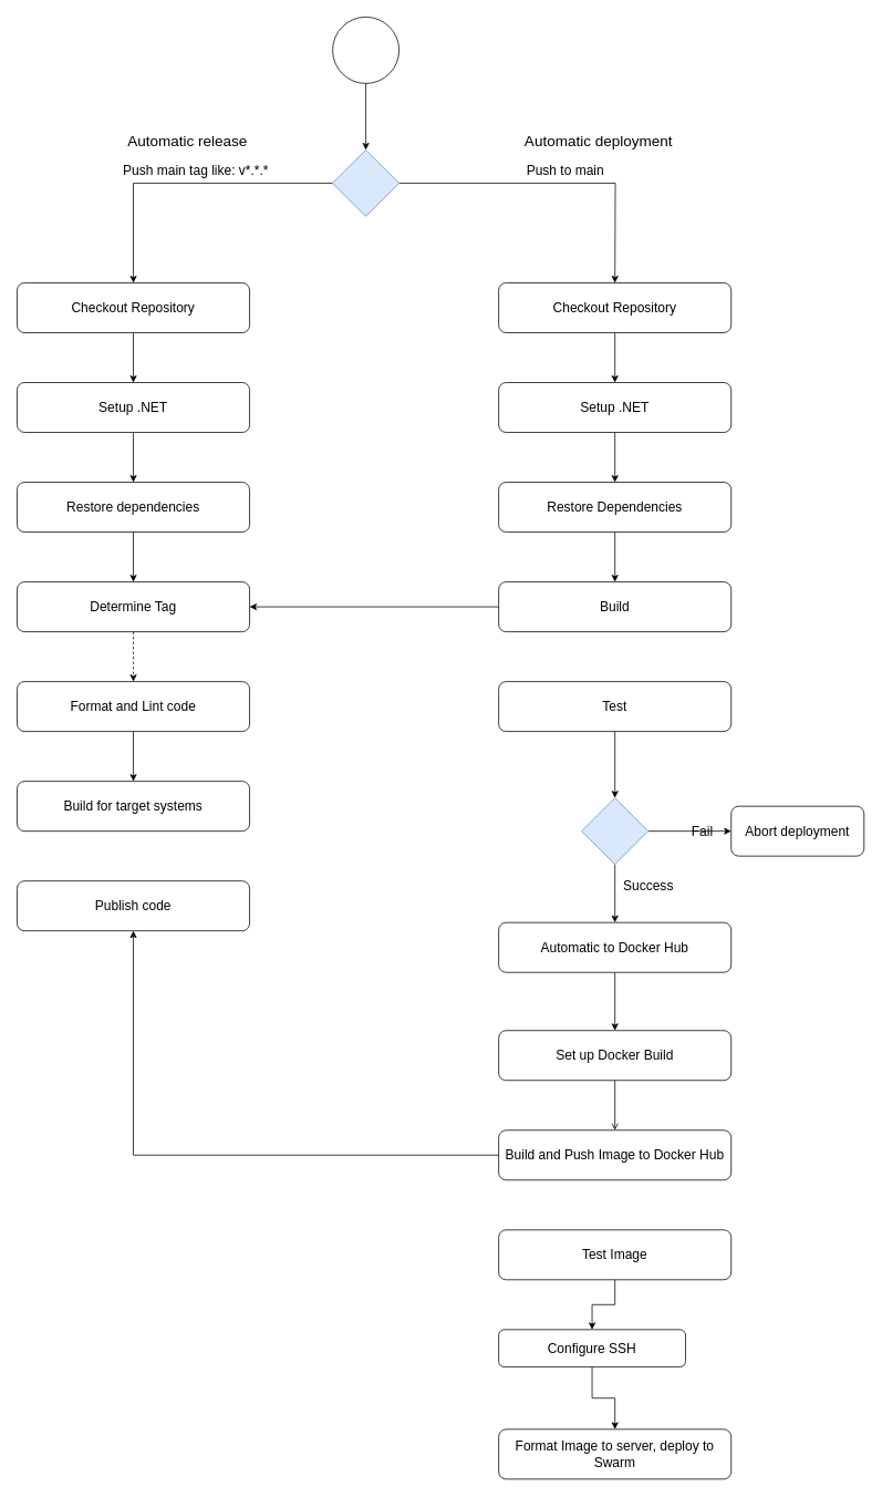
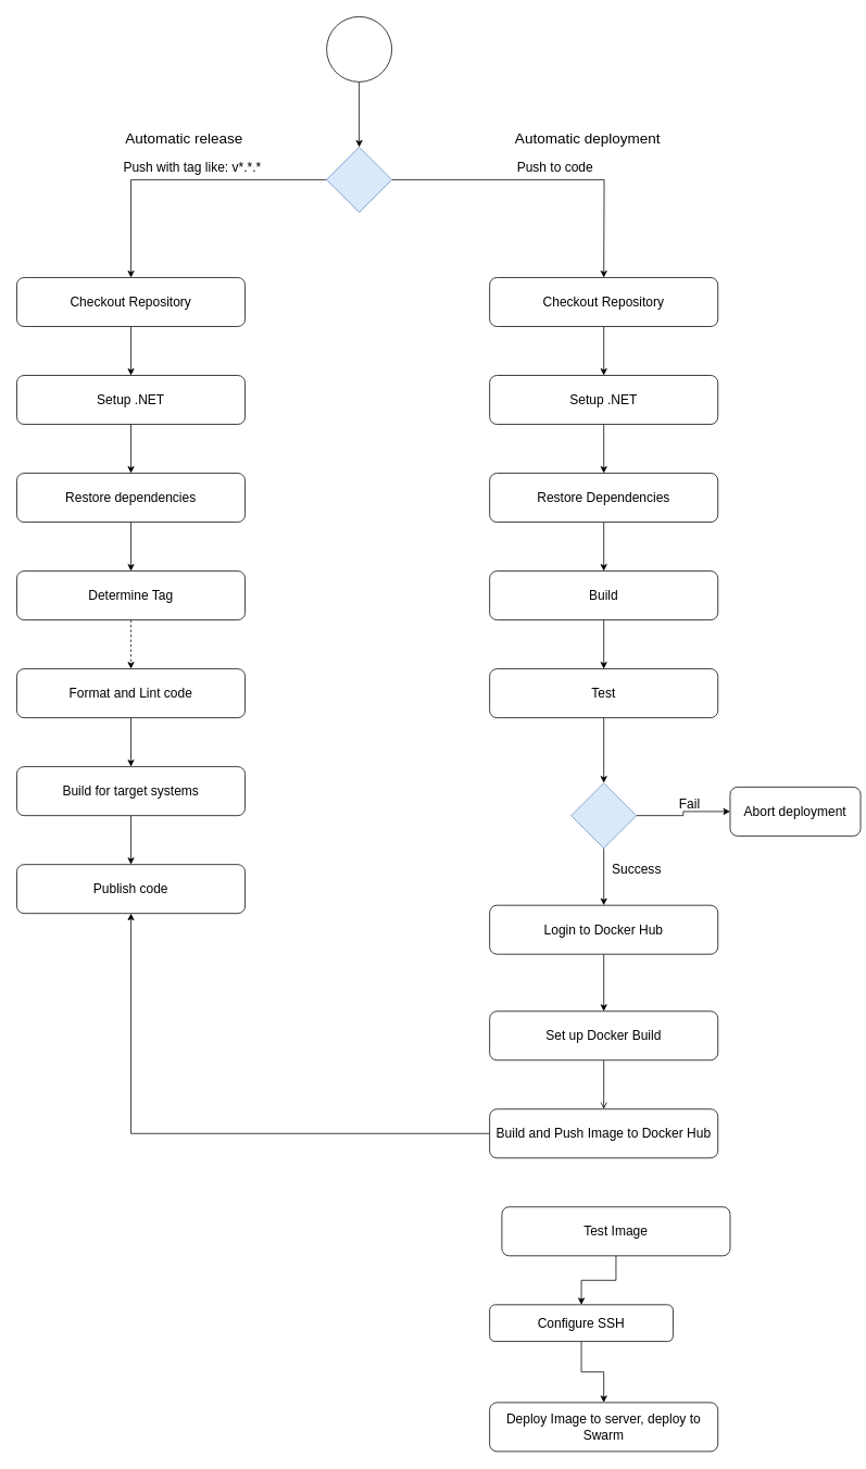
  <mxCell id="0" />
  <mxCell id="1" parent="0" />
  <mxCell id="2" value="" style="ellipse;whiteSpace=wrap;html=1;aspect=fixed;" vertex="1" parent="1"><mxGeometry x="400" y="20" width="80" height="80" as="geometry" /></mxCell>
  <mxCell id="3" style="edgeStyle=orthogonalEdgeStyle;rounded=0;orthogonalLoop=1;jettySize=auto;html=1;entryX=0.5;entryY=0;entryDx=0;entryDy=0;" edge="1" parent="1" source="5"><mxGeometry relative="1" as="geometry"><mxPoint x="740" y="340" as="targetPoint" /></mxGeometry></mxCell>
  <mxCell id="4" style="edgeStyle=orthogonalEdgeStyle;rounded=0;orthogonalLoop=1;jettySize=auto;html=1;entryX=0.5;entryY=0;entryDx=0;entryDy=0;" edge="1" parent="1" source="5" target="8"><mxGeometry relative="1" as="geometry"><mxPoint x="140" y="220" as="targetPoint" /></mxGeometry></mxCell>
  <mxCell id="5" value="" style="rhombus;whiteSpace=wrap;html=1;fillColor=#dae8fc;strokeColor=#6c8ebf;" vertex="1" parent="1"><mxGeometry x="400" y="180" width="80" height="80" as="geometry" /></mxCell>
  <mxCell id="6" style="edgeStyle=orthogonalEdgeStyle;rounded=0;orthogonalLoop=1;jettySize=auto;html=1;entryX=0.5;entryY=0;entryDx=0;entryDy=0;" edge="1" parent="1" source="2" target="5"><mxGeometry relative="1" as="geometry"><mxPoint x="440" y="170" as="targetPoint" /></mxGeometry></mxCell>
  <mxCell id="7" style="edgeStyle=orthogonalEdgeStyle;rounded=0;orthogonalLoop=1;jettySize=auto;html=1;entryX=0.5;entryY=0;entryDx=0;entryDy=0;" edge="1" parent="1" source="8" target="12"><mxGeometry relative="1" as="geometry" /></mxCell>
  <mxCell id="8" value="Checkout Repository" style="rounded=1;whiteSpace=wrap;html=1;fontSize=16;" vertex="1" parent="1"><mxGeometry y="340" width="280" height="60" as="geometry" x="20" /></mxCell>
- <mxCell id="9" value="Push main tag like: v*.*.*" style="text;html=1;align=center;verticalAlign=middle;resizable=0;points=[];autosize=1;strokeColor=none;fillColor=none;fontSize=16;" vertex="1" parent="1"><mxGeometry x="140" y="190" width="190" height="30" as="geometry" /></mxCell>
- <mxCell id="10" value="Push to main" style="text;html=1;align=center;verticalAlign=middle;resizable=0;points=[];autosize=1;strokeColor=none;fillColor=none;fontSize=16;" vertex="1" parent="1"><mxGeometry x="620" y="190" width="120" height="30" as="geometry" /></mxCell>
+ <mxCell id="9" value="Push with tag like: v*.*.*" style="text;html=1;align=center;verticalAlign=middle;resizable=0;points=[];autosize=1;strokeColor=none;fillColor=none;fontSize=16;" vertex="1" parent="1"><mxGeometry x="140" y="190" width="190" height="30" as="geometry" /></mxCell>
+ <mxCell id="10" value="Push to code" style="text;html=1;align=center;verticalAlign=middle;resizable=0;points=[];autosize=1;strokeColor=none;fillColor=none;fontSize=16;" vertex="1" parent="1"><mxGeometry x="620" y="190" width="120" height="30" as="geometry" /></mxCell>
  <mxCell id="11" style="edgeStyle=orthogonalEdgeStyle;rounded=0;orthogonalLoop=1;jettySize=auto;html=1;entryX=0.5;entryY=0;entryDx=0;entryDy=0;" edge="1" parent="1" source="12" target="14"><mxGeometry relative="1" as="geometry" /></mxCell>
  <mxCell id="12" value="Setup .NET" style="rounded=1;whiteSpace=wrap;html=1;fontSize=16;" vertex="1" parent="1"><mxGeometry y="460" width="280" height="60" as="geometry" x="20" /></mxCell>
  <mxCell id="13" style="edgeStyle=orthogonalEdgeStyle;rounded=0;orthogonalLoop=1;jettySize=auto;html=1;entryX=0.5;entryY=0;entryDx=0;entryDy=0;" edge="1" parent="1" source="14" target="18"><mxGeometry relative="1" as="geometry" /></mxCell>
  <mxCell id="14" value="Restore dependencies" style="rounded=1;whiteSpace=wrap;html=1;fontSize=16;" vertex="1" parent="1"><mxGeometry y="580" width="280" height="60" as="geometry" x="20" /></mxCell>
  <mxCell id="15" style="edgeStyle=orthogonalEdgeStyle;rounded=0;orthogonalLoop=1;jettySize=auto;html=1;entryX=0.5;entryY=0;entryDx=0;entryDy=0;" edge="1" parent="1" source="16" target="20"><mxGeometry relative="1" as="geometry" /></mxCell>
  <mxCell id="16" value="Format and Lint code" style="rounded=1;whiteSpace=wrap;html=1;fontSize=16;" vertex="1" parent="1"><mxGeometry y="820" width="280" height="60" as="geometry" x="20" /></mxCell>
  <mxCell id="17" style="edgeStyle=orthogonalEdgeStyle;rounded=0;orthogonalLoop=1;jettySize=auto;html=1;entryX=0.5;entryY=0;entryDx=0;entryDy=0;dashed=1;" edge="1" parent="1" source="18" target="16"><mxGeometry relative="1" as="geometry" /></mxCell>
  <mxCell id="18" value="Determine Tag" style="rounded=1;whiteSpace=wrap;html=1;fontSize=16;" vertex="1" parent="1"><mxGeometry y="700" width="280" height="60" as="geometry" x="20" /></mxCell>
+ <mxCell id="19" style="edgeStyle=orthogonalEdgeStyle;rounded=0;orthogonalLoop=1;jettySize=auto;html=1;entryX=0.5;entryY=0;entryDx=0;entryDy=0;" edge="1" parent="1" source="20" target="21"><mxGeometry relative="1" as="geometry" /></mxCell>
  <mxCell id="20" value="Build for target systems" style="rounded=1;whiteSpace=wrap;html=1;fontSize=16;" vertex="1" parent="1"><mxGeometry y="940" width="280" height="60" as="geometry" x="20" /></mxCell>
  <mxCell id="21" value="Publish code" style="rounded=1;whiteSpace=wrap;html=1;fontSize=16;" vertex="1" parent="1"><mxGeometry y="1060" width="280" height="60" as="geometry" x="20" /></mxCell>
  <mxCell id="22" value="Automatic release" style="text;html=1;align=center;verticalAlign=middle;resizable=0;points=[];autosize=1;strokeColor=none;fillColor=none;fontSize=18;" vertex="1" parent="1"><mxGeometry x="140" y="150" width="170" height="40" as="geometry" /></mxCell>
  <mxCell id="23" value="Automatic deployment" style="text;html=1;align=center;verticalAlign=middle;resizable=0;points=[];autosize=1;strokeColor=none;fillColor=none;fontSize=18;" vertex="1" parent="1"><mxGeometry x="620" y="150" width="200" height="40" as="geometry" /></mxCell>
  <mxCell id="24" style="edgeStyle=orthogonalEdgeStyle;rounded=0;orthogonalLoop=1;jettySize=auto;html=1;entryX=0.5;entryY=0;entryDx=0;entryDy=0;" edge="1" parent="1" source="25" target="27"><mxGeometry relative="1" as="geometry" /></mxCell>
  <mxCell id="25" value="Checkout Repository" style="rounded=1;whiteSpace=wrap;html=1;fontSize=16;" vertex="1" parent="1"><mxGeometry x="600" y="340" width="280" height="60" as="geometry" /></mxCell>
  <mxCell id="26" style="edgeStyle=orthogonalEdgeStyle;rounded=0;orthogonalLoop=1;jettySize=auto;html=1;entryX=0.5;entryY=0;entryDx=0;entryDy=0;" edge="1" parent="1" source="27" target="29"><mxGeometry relative="1" as="geometry" /></mxCell>
  <mxCell id="27" value="Setup .NET" style="rounded=1;whiteSpace=wrap;html=1;fontSize=16;" vertex="1" parent="1"><mxGeometry x="600" y="460" width="280" height="60" as="geometry" /></mxCell>
  <mxCell id="28" style="edgeStyle=orthogonalEdgeStyle;rounded=0;orthogonalLoop=1;jettySize=auto;html=1;entryX=0.5;entryY=0;entryDx=0;entryDy=0;" edge="1" parent="1" source="29" target="31"><mxGeometry relative="1" as="geometry" /></mxCell>
  <mxCell id="29" value="Restore Dependencies" style="rounded=1;whiteSpace=wrap;html=1;fontSize=16;" vertex="1" parent="1"><mxGeometry x="600" y="580" width="280" height="60" as="geometry" /></mxCell>
- <mxCell id="30" style="edgeStyle=orthogonalEdgeStyle;rounded=0;orthogonalLoop=1;jettySize=auto;html=1;" edge="1" parent="1" source="31" target="18"><mxGeometry relative="1" as="geometry" /></mxCell>
+ <mxCell id="30" style="edgeStyle=orthogonalEdgeStyle;rounded=0;orthogonalLoop=1;jettySize=auto;html=1;entryX=0.5;entryY=0;entryDx=0;entryDy=0;" edge="1" parent="1" source="31" target="33"><mxGeometry relative="1" as="geometry" /></mxCell>
  <mxCell id="31" value="Build" style="rounded=1;whiteSpace=wrap;html=1;fontSize=16;" vertex="1" parent="1"><mxGeometry x="600" y="700" width="280" height="60" as="geometry" /></mxCell>
  <mxCell id="32" style="edgeStyle=orthogonalEdgeStyle;rounded=0;orthogonalLoop=1;jettySize=auto;html=1;entryX=0.5;entryY=0;entryDx=0;entryDy=0;" edge="1" parent="1" source="33" target="40"><mxGeometry relative="1" as="geometry" /></mxCell>
  <mxCell id="33" value="Test" style="rounded=1;whiteSpace=wrap;html=1;fontSize=16;" vertex="1" parent="1"><mxGeometry x="600" y="820" width="280" height="60" as="geometry" /></mxCell>
  <mxCell id="34" style="edgeStyle=orthogonalEdgeStyle;rounded=0;orthogonalLoop=1;jettySize=auto;html=1;entryX=0.5;entryY=0;entryDx=0;entryDy=0;" edge="1" parent="1" source="35" target="37"><mxGeometry relative="1" as="geometry" /></mxCell>
- <mxCell id="35" value="Automatic to Docker Hub" style="rounded=1;whiteSpace=wrap;html=1;fontSize=16;" vertex="1" parent="1"><mxGeometry x="600" y="1110" width="280" height="60" as="geometry" /></mxCell>
+ <mxCell id="35" value="Login to Docker Hub" style="rounded=1;whiteSpace=wrap;html=1;fontSize=16;" vertex="1" parent="1"><mxGeometry x="600" y="1110" width="280" height="60" as="geometry" /></mxCell>
  <mxCell id="36" value="" style="edgeStyle=orthogonalEdgeStyle;rounded=0;orthogonalLoop=1;jettySize=auto;html=1;endArrow=open;" edge="1" parent="1" source="37" target="43"><mxGeometry relative="1" as="geometry" /></mxCell>
  <mxCell id="37" value="Set up Docker Build" style="rounded=1;whiteSpace=wrap;html=1;fontSize=16;" vertex="1" parent="1"><mxGeometry x="600" y="1240" width="280" height="60" as="geometry" /></mxCell>
  <mxCell id="38" style="edgeStyle=orthogonalEdgeStyle;rounded=0;orthogonalLoop=1;jettySize=auto;html=1;entryX=0.5;entryY=0;entryDx=0;entryDy=0;" edge="1" parent="1" source="40" target="35"><mxGeometry relative="1" as="geometry"><mxPoint x="740" y="1100" as="targetPoint" /></mxGeometry></mxCell>
  <mxCell id="39" style="edgeStyle=orthogonalEdgeStyle;rounded=0;orthogonalLoop=1;jettySize=auto;html=1;entryX=0;entryY=0.5;entryDx=0;entryDy=0;" edge="1" parent="1" source="40" target="41"><mxGeometry relative="1" as="geometry" /></mxCell>
  <mxCell id="40" value="" style="rhombus;whiteSpace=wrap;html=1;fillColor=#dae8fc;strokeColor=#6c8ebf;" vertex="1" parent="1"><mxGeometry x="700" y="960" width="80" height="80" as="geometry" /></mxCell>
- <mxCell id="41" value="Abort deployment" style="rounded=1;whiteSpace=wrap;html=1;fontSize=16;" vertex="1" parent="1"><mxGeometry x="880" y="970" width="160" height="60" as="geometry" /></mxCell>
+ <mxCell id="41" value="Abort deployment" style="rounded=1;whiteSpace=wrap;html=1;fontSize=16;" vertex="1" parent="1"><mxGeometry x="895" y="965" width="160" height="60" as="geometry" /></mxCell>
  <mxCell id="42" style="edgeStyle=orthogonalEdgeStyle;rounded=0;orthogonalLoop=1;jettySize=auto;html=1;" edge="1" parent="1" source="43" target="21"><mxGeometry relative="1" as="geometry" /></mxCell>
  <mxCell id="43" value="Build and Push Image to Docker Hub" style="rounded=1;whiteSpace=wrap;html=1;fontSize=16;" vertex="1" parent="1"><mxGeometry x="600" y="1360" width="280" height="60" as="geometry" /></mxCell>
  <mxCell id="44" style="edgeStyle=orthogonalEdgeStyle;rounded=0;orthogonalLoop=1;jettySize=auto;html=1;entryX=0.5;entryY=0;entryDx=0;entryDy=0;" edge="1" parent="1" source="45" target="47"><mxGeometry relative="1" as="geometry" /></mxCell>
- <mxCell id="45" value="Test Image" style="rounded=1;whiteSpace=wrap;html=1;fontSize=16;" vertex="1" parent="1"><mxGeometry x="600" y="1480" width="280" height="60" as="geometry" /></mxCell>
+ <mxCell id="45" value="Test Image" style="rounded=1;whiteSpace=wrap;html=1;fontSize=16;" vertex="1" parent="1"><mxGeometry x="615" y="1480" width="280" height="60" as="geometry" /></mxCell>
  <mxCell id="46" style="edgeStyle=orthogonalEdgeStyle;rounded=0;orthogonalLoop=1;jettySize=auto;html=1;entryX=0.5;entryY=0;entryDx=0;entryDy=0;" edge="1" parent="1" source="47" target="48"><mxGeometry relative="1" as="geometry" /></mxCell>
  <mxCell id="47" value="Configure SSH" style="rounded=1;whiteSpace=wrap;html=1;fontSize=16;" vertex="1" parent="1"><mxGeometry x="600" y="1600" width="225" height="45" as="geometry" /></mxCell>
- <mxCell id="48" value="Format Image to server, deploy to Swarm" style="rounded=1;whiteSpace=wrap;html=1;fontSize=16;" vertex="1" parent="1"><mxGeometry x="600" y="1720" width="280" height="60" as="geometry" /></mxCell>
- <mxCell id="49" value="Fail" style="text;html=1;align=center;verticalAlign=middle;resizable=0;points=[];autosize=1;strokeColor=none;fillColor=none;fontSize=16;" vertex="1" parent="1"><mxGeometry x="820" y="985" width="50" height="30" as="geometry" /></mxCell>
+ <mxCell id="48" value="Deploy Image to server, deploy to Swarm" style="rounded=1;whiteSpace=wrap;html=1;fontSize=16;" vertex="1" parent="1"><mxGeometry x="600" y="1720" width="280" height="60" as="geometry" /></mxCell>
+ <mxCell id="49" value="Fail" style="text;html=1;align=center;verticalAlign=middle;resizable=0;points=[];autosize=1;strokeColor=none;fillColor=none;fontSize=16;" vertex="1" parent="1"><mxGeometry x="820" y="970" width="50" height="30" as="geometry" /></mxCell>
  <mxCell id="50" value="Success" style="text;html=1;align=center;verticalAlign=middle;resizable=0;points=[];autosize=1;strokeColor=none;fillColor=none;fontSize=16;" vertex="1" parent="1"><mxGeometry x="740" y="1050" width="80" height="30" as="geometry" /></mxCell>
